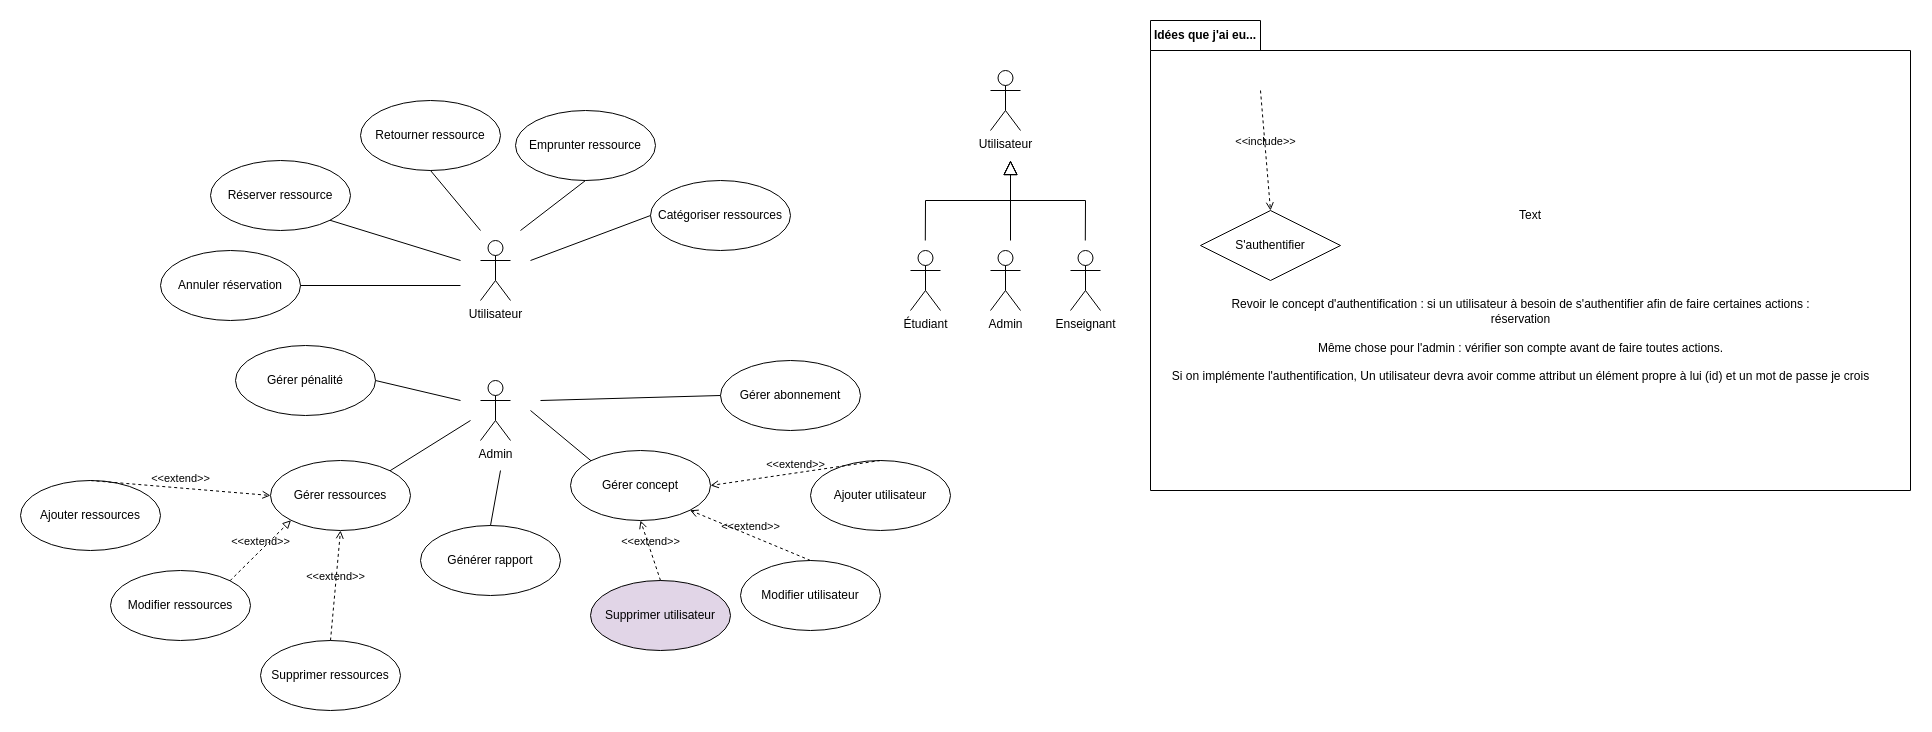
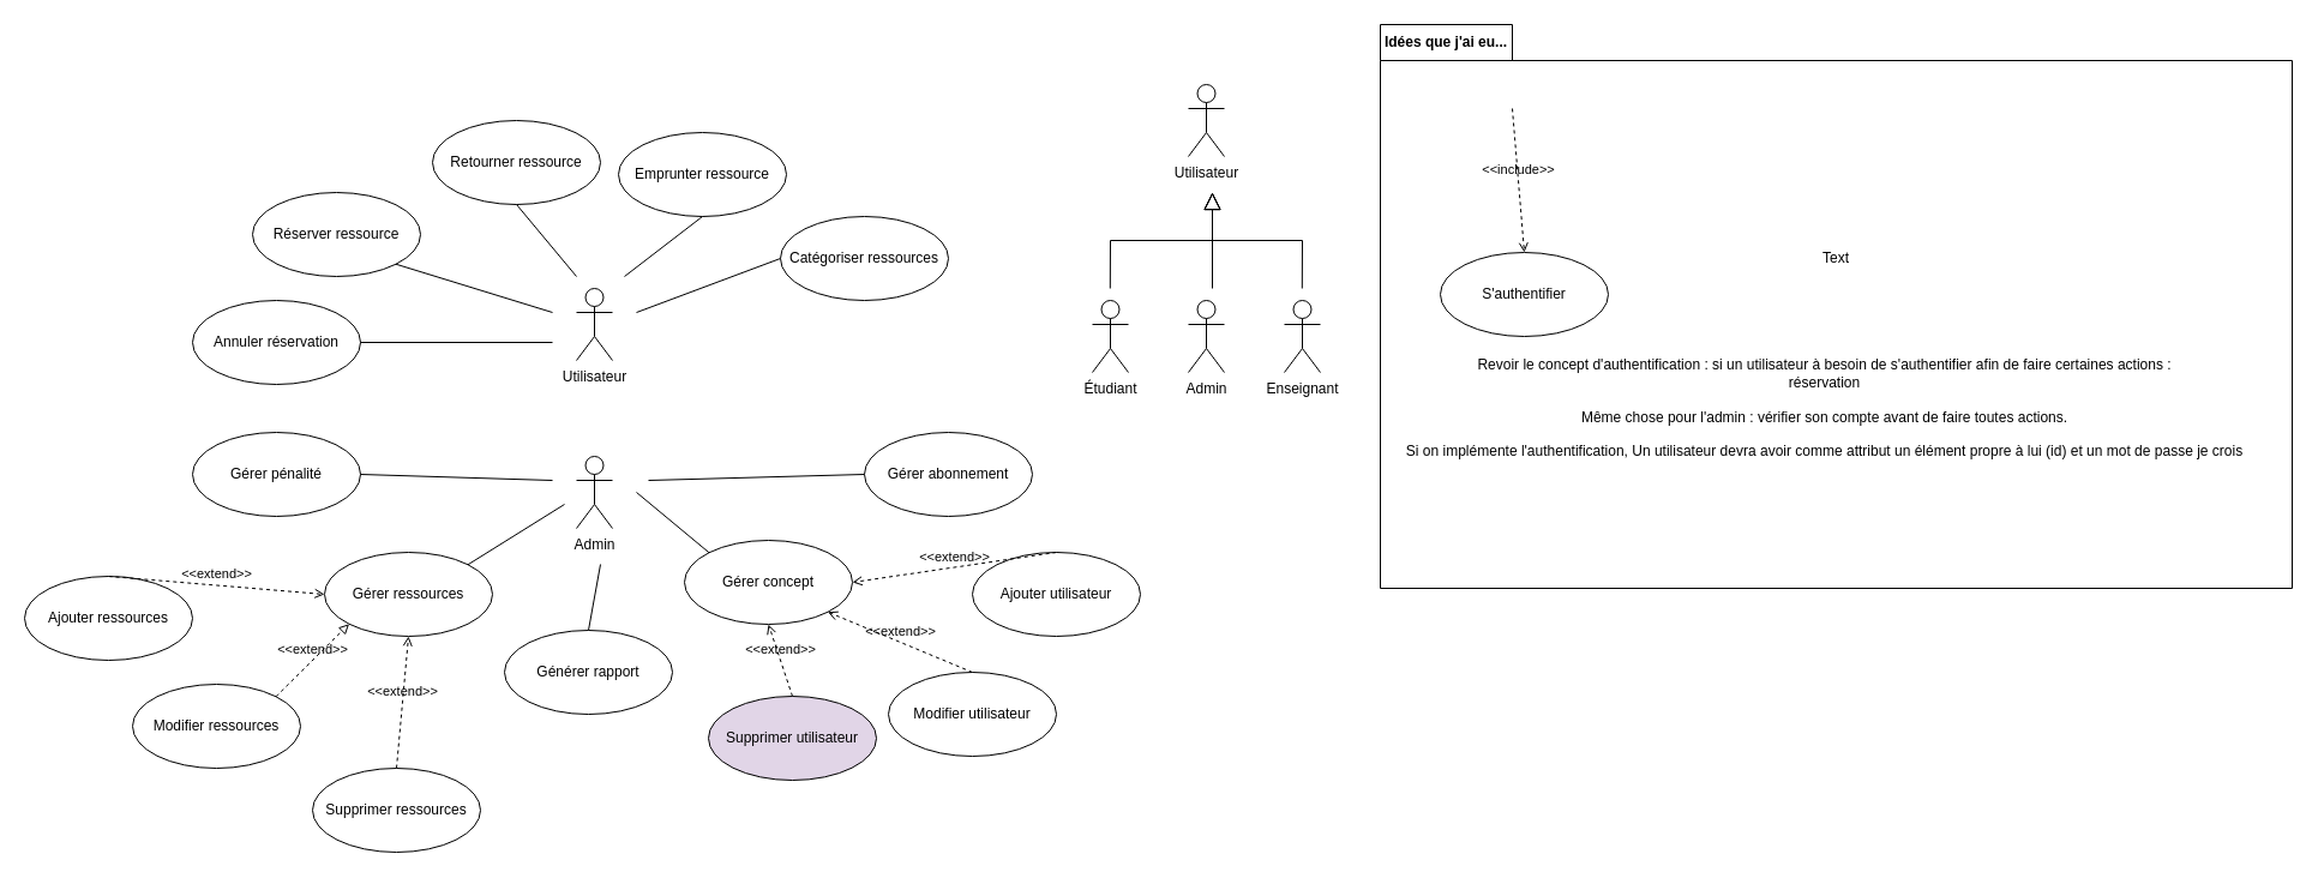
  <mxCell id="0" />
  <mxCell id="1" parent="0" />
  <mxCell id="2" value="Admin" style="shape=umlActor;verticalLabelPosition=bottom;verticalAlign=top;html=1;outlineConnect=0;" vertex="1" parent="1"><mxGeometry x="480" y="380" width="30" height="60" as="geometry" /></mxCell>
  <mxCell id="3" value="Utilisateur" style="shape=umlActor;verticalLabelPosition=bottom;verticalAlign=top;html=1;outlineConnect=0;" vertex="1" parent="1"><mxGeometry x="480" y="240" width="30" height="60" as="geometry" /></mxCell>
  <mxCell id="4" value="Gérer concept" style="ellipse;whiteSpace=wrap;html=1;" vertex="1" parent="1"><mxGeometry x="570" y="450" width="140" height="70" as="geometry" /></mxCell>
  <mxCell id="5" value="Ajouter utilisateur" style="ellipse;whiteSpace=wrap;html=1;" vertex="1" parent="1"><mxGeometry x="810" y="460" width="140" height="70" as="geometry" /></mxCell>
  <mxCell id="6" value="Modifier utilisateur" style="ellipse;whiteSpace=wrap;html=1;" vertex="1" parent="1"><mxGeometry x="740" y="560" width="140" height="70" as="geometry" /></mxCell>
  <mxCell id="7" value="Supprimer utilisateur" style="ellipse;whiteSpace=wrap;html=1;fillColor=#e1d5e7;" vertex="1" parent="1"><mxGeometry x="590" y="580" width="140" height="70" as="geometry" /></mxCell>
  <mxCell id="8" value="Gérer ressources" style="ellipse;whiteSpace=wrap;html=1;" vertex="1" parent="1"><mxGeometry x="270" y="460" width="140" height="70" as="geometry" /></mxCell>
  <mxCell id="9" value="Ajouter ressources" style="ellipse;whiteSpace=wrap;html=1;" vertex="1" parent="1"><mxGeometry x="20" y="480" width="140" height="70" as="geometry" /></mxCell>
  <mxCell id="10" value="Modifier ressources" style="ellipse;whiteSpace=wrap;html=1;" vertex="1" parent="1"><mxGeometry x="110" y="570" width="140" height="70" as="geometry" /></mxCell>
  <mxCell id="11" value="Supprimer ressources" style="ellipse;whiteSpace=wrap;html=1;" vertex="1" parent="1"><mxGeometry x="260" y="640" width="140" height="70" as="geometry" /></mxCell>
  <mxCell id="12" value="Catégoriser ressources" style="ellipse;whiteSpace=wrap;html=1;" vertex="1" parent="1"><mxGeometry x="650" y="180" width="140" height="70" as="geometry" /></mxCell>
  <mxCell id="13" value="Emprunter ressource" style="ellipse;whiteSpace=wrap;html=1;" vertex="1" parent="1"><mxGeometry x="515" y="110" width="140" height="70" as="geometry" /></mxCell>
  <mxCell id="14" value="Retourner ressource" style="ellipse;whiteSpace=wrap;html=1;" vertex="1" parent="1"><mxGeometry x="360" y="100" width="140" height="70" as="geometry" /></mxCell>
  <mxCell id="15" value="Réserver ressource" style="ellipse;whiteSpace=wrap;html=1;" vertex="1" parent="1"><mxGeometry x="210" y="160" width="140" height="70" as="geometry" /></mxCell>
  <mxCell id="16" value="&lt;div&gt;Annuler réservation&lt;/div&gt;" style="ellipse;whiteSpace=wrap;html=1;" vertex="1" parent="1"><mxGeometry x="160" y="250" width="140" height="70" as="geometry" /></mxCell>
  <mxCell id="17" value="Générer rapport" style="ellipse;whiteSpace=wrap;html=1;" vertex="1" parent="1"><mxGeometry x="420" y="525" width="140" height="70" as="geometry" /></mxCell>
  <mxCell id="18" value="Gérer abonnement" style="ellipse;whiteSpace=wrap;html=1;" vertex="1" parent="1"><mxGeometry x="720" y="360" width="140" height="70" as="geometry" /></mxCell>
- <mxCell id="19" value="Gérer pénalité" style="ellipse;whiteSpace=wrap;html=1;" vertex="1" parent="1"><mxGeometry x="235" y="345" width="140" height="70" as="geometry" /></mxCell>
+ <mxCell id="19" value="Gérer pénalité" style="ellipse;whiteSpace=wrap;html=1;" vertex="1" parent="1"><mxGeometry x="160" y="360" width="140" height="70" as="geometry" /></mxCell>
  <mxCell id="20" value="Étudiant" style="shape=umlActor;verticalLabelPosition=bottom;verticalAlign=top;html=1;outlineConnect=0;" vertex="1" parent="1"><mxGeometry x="910" y="250" width="30" height="60" as="geometry" /></mxCell>
  <mxCell id="21" value="Enseignant" style="shape=umlActor;verticalLabelPosition=bottom;verticalAlign=top;html=1;outlineConnect=0;" vertex="1" parent="1"><mxGeometry x="1070" y="250" width="30" height="60" as="geometry" /></mxCell>
  <mxCell id="22" value="Admin" style="shape=umlActor;verticalLabelPosition=bottom;verticalAlign=top;html=1;outlineConnect=0;" vertex="1" parent="1"><mxGeometry x="990" y="250" width="30" height="60" as="geometry" /></mxCell>
  <mxCell id="23" value="Utilisateur" style="shape=umlActor;verticalLabelPosition=bottom;verticalAlign=top;html=1;outlineConnect=0;" vertex="1" parent="1"><mxGeometry x="990" y="70" width="30" height="60" as="geometry" /></mxCell>
  <mxCell id="24" value="" style="endArrow=block;endFill=0;endSize=12;html=1;rounded=0;" edge="1" parent="1"><mxGeometry width="160" relative="1" as="geometry"><mxPoint x="1010" y="240" as="sourcePoint" /><mxPoint x="1010" y="160" as="targetPoint" /></mxGeometry></mxCell>
  <mxCell id="25" value="" style="endArrow=block;endFill=0;endSize=12;html=1;rounded=0;" edge="1" parent="1"><mxGeometry width="160" relative="1" as="geometry"><mxPoint x="924.81" y="240" as="sourcePoint" /><mxPoint x="1010" y="160" as="targetPoint" /><Array as="points"><mxPoint x="925" y="200" /><mxPoint x="1010" y="200" /></Array></mxGeometry></mxCell>
  <mxCell id="26" value="" style="endArrow=block;endFill=0;endSize=12;html=1;rounded=0;" edge="1" parent="1"><mxGeometry width="160" relative="1" as="geometry"><mxPoint x="1084.81" y="240" as="sourcePoint" /><mxPoint x="1010" y="160" as="targetPoint" /><Array as="points"><mxPoint x="1085" y="200" /><mxPoint x="1010" y="200" /></Array></mxGeometry></mxCell>
  <mxCell id="27" value="&amp;lt;&amp;lt;extend&amp;gt;&amp;gt;" style="html=1;verticalAlign=bottom;labelBackgroundColor=none;endArrow=open;endFill=0;dashed=1;rounded=0;exitX=0.5;exitY=0;exitDx=0;exitDy=0;entryX=0;entryY=0.5;entryDx=0;entryDy=0;" edge="1" parent="1" source="9" target="8"><mxGeometry width="160" relative="1" as="geometry"><mxPoint x="-90" y="470" as="sourcePoint" /><mxPoint x="70" y="470" as="targetPoint" /></mxGeometry></mxCell>
  <mxCell id="28" value="&amp;lt;&amp;lt;extend&amp;gt;&amp;gt;" style="html=1;verticalAlign=bottom;labelBackgroundColor=none;endArrow=block;endFill=0;dashed=1;rounded=0;exitX=1;exitY=0;exitDx=0;exitDy=0;entryX=0;entryY=1;entryDx=0;entryDy=0;" edge="1" parent="1" source="10" target="8"><mxGeometry width="160" relative="1" as="geometry"><mxPoint x="230" y="530" as="sourcePoint" /><mxPoint x="280" y="505" as="targetPoint" /></mxGeometry></mxCell>
  <mxCell id="29" value="&amp;lt;&amp;lt;extend&amp;gt;&amp;gt;" style="html=1;verticalAlign=bottom;labelBackgroundColor=none;endArrow=open;endFill=0;dashed=1;rounded=0;exitX=0.5;exitY=0;exitDx=0;exitDy=0;entryX=0.5;entryY=1;entryDx=0;entryDy=0;" edge="1" parent="1" source="11" target="8"><mxGeometry width="160" relative="1" as="geometry"><mxPoint x="329" y="610" as="sourcePoint" /><mxPoint x="301" y="530" as="targetPoint" /></mxGeometry></mxCell>
  <mxCell id="30" value="&amp;lt;&amp;lt;extend&amp;gt;&amp;gt;" style="html=1;verticalAlign=bottom;labelBackgroundColor=none;endArrow=open;endFill=0;dashed=1;rounded=0;exitX=0.5;exitY=0;exitDx=0;exitDy=0;entryX=0.5;entryY=1;entryDx=0;entryDy=0;" edge="1" parent="1" source="7" target="4"><mxGeometry width="160" relative="1" as="geometry"><mxPoint x="340" y="650" as="sourcePoint" /><mxPoint x="350" y="540" as="targetPoint" /></mxGeometry></mxCell>
  <mxCell id="31" value="&amp;lt;&amp;lt;extend&amp;gt;&amp;gt;" style="html=1;verticalAlign=bottom;labelBackgroundColor=none;endArrow=open;endFill=0;dashed=1;rounded=0;exitX=0.5;exitY=0;exitDx=0;exitDy=0;entryX=1;entryY=1;entryDx=0;entryDy=0;" edge="1" parent="1" source="6" target="4"><mxGeometry width="160" relative="1" as="geometry"><mxPoint x="540" y="650" as="sourcePoint" /><mxPoint x="530" y="570" as="targetPoint" /></mxGeometry></mxCell>
  <mxCell id="32" value="&amp;lt;&amp;lt;extend&amp;gt;&amp;gt;" style="html=1;verticalAlign=bottom;labelBackgroundColor=none;endArrow=open;endFill=0;dashed=1;rounded=0;exitX=0.5;exitY=0;exitDx=0;exitDy=0;entryX=1;entryY=0.5;entryDx=0;entryDy=0;" edge="1" parent="1" source="5" target="4"><mxGeometry width="160" relative="1" as="geometry"><mxPoint x="765" y="570" as="sourcePoint" /><mxPoint x="699" y="500" as="targetPoint" /></mxGeometry></mxCell>
  <mxCell id="33" value="" style="edgeStyle=none;html=1;endArrow=none;verticalAlign=bottom;rounded=0;entryX=1;entryY=0.5;entryDx=0;entryDy=0;" edge="1" parent="1" target="19"><mxGeometry width="160" relative="1" as="geometry"><mxPoint x="460" y="400" as="sourcePoint" /><mxPoint x="450" y="110" as="targetPoint" /></mxGeometry></mxCell>
  <mxCell id="34" value="" style="edgeStyle=none;html=1;endArrow=none;verticalAlign=bottom;rounded=0;entryX=0.5;entryY=0;entryDx=0;entryDy=0;" edge="1" parent="1" target="17"><mxGeometry width="160" relative="1" as="geometry"><mxPoint x="500" y="470" as="sourcePoint" /><mxPoint x="399" y="480" as="targetPoint" /></mxGeometry></mxCell>
  <mxCell id="35" value="" style="edgeStyle=none;html=1;endArrow=none;verticalAlign=bottom;rounded=0;entryX=0;entryY=0;entryDx=0;entryDy=0;" edge="1" parent="1" target="4"><mxGeometry width="160" relative="1" as="geometry"><mxPoint x="530" y="410" as="sourcePoint" /><mxPoint x="510" y="520" as="targetPoint" /></mxGeometry></mxCell>
  <mxCell id="36" value="" style="edgeStyle=none;html=1;endArrow=none;verticalAlign=bottom;rounded=0;entryX=1;entryY=0.5;entryDx=0;entryDy=0;" edge="1" parent="1" target="16"><mxGeometry width="160" relative="1" as="geometry"><mxPoint x="460" y="285" as="sourcePoint" /><mxPoint x="399" y="550" as="targetPoint" /></mxGeometry></mxCell>
  <mxCell id="37" value="" style="edgeStyle=none;html=1;endArrow=none;verticalAlign=bottom;rounded=0;entryX=1;entryY=1;entryDx=0;entryDy=0;" edge="1" parent="1" target="15"><mxGeometry width="160" relative="1" as="geometry"><mxPoint x="460" y="260" as="sourcePoint" /><mxPoint x="310" y="295" as="targetPoint" /></mxGeometry></mxCell>
  <mxCell id="38" value="" style="edgeStyle=none;html=1;endArrow=none;verticalAlign=bottom;rounded=0;entryX=0.5;entryY=1;entryDx=0;entryDy=0;" edge="1" parent="1" target="14"><mxGeometry width="160" relative="1" as="geometry"><mxPoint x="480" y="230" as="sourcePoint" /><mxPoint x="339" y="230" as="targetPoint" /></mxGeometry></mxCell>
  <mxCell id="39" value="" style="edgeStyle=none;html=1;endArrow=none;verticalAlign=bottom;rounded=0;entryX=0.5;entryY=1;entryDx=0;entryDy=0;" edge="1" parent="1" target="13"><mxGeometry width="160" relative="1" as="geometry"><mxPoint x="520" y="230" as="sourcePoint" /><mxPoint x="440" y="180" as="targetPoint" /></mxGeometry></mxCell>
  <mxCell id="40" value="" style="edgeStyle=none;html=1;endArrow=none;verticalAlign=bottom;rounded=0;entryX=0;entryY=0.5;entryDx=0;entryDy=0;" edge="1" parent="1" target="12"><mxGeometry width="160" relative="1" as="geometry"><mxPoint x="530" y="260" as="sourcePoint" /><mxPoint x="595" y="190" as="targetPoint" /></mxGeometry></mxCell>
  <mxCell id="41" value="" style="edgeStyle=none;html=1;endArrow=none;verticalAlign=bottom;rounded=0;entryX=1;entryY=0;entryDx=0;entryDy=0;" edge="1" parent="1" target="8"><mxGeometry width="160" relative="1" as="geometry"><mxPoint x="470" y="420" as="sourcePoint" /><mxPoint x="300" y="425" as="targetPoint" /></mxGeometry></mxCell>
  <mxCell id="42" value="" style="edgeStyle=none;html=1;endArrow=none;verticalAlign=bottom;rounded=0;exitX=0;exitY=0.5;exitDx=0;exitDy=0;" edge="1" parent="1" source="18"><mxGeometry width="160" relative="1" as="geometry"><mxPoint x="470" y="420" as="sourcePoint" /><mxPoint x="540" y="400" as="targetPoint" /></mxGeometry></mxCell>
- <mxCell id="43" value="S'authentifier" style="rhombus;whiteSpace=wrap;html=1;" vertex="1" parent="1"><mxGeometry x="1200" y="210" width="140" height="70" as="geometry" /></mxCell>
+ <mxCell id="43" value="S'authentifier" style="ellipse;whiteSpace=wrap;html=1;" vertex="1" parent="1"><mxGeometry x="1200" y="210" width="140" height="70" as="geometry" /></mxCell>
  <mxCell id="44" value="&amp;lt;&amp;lt;include&amp;gt;&amp;gt;" style="html=1;verticalAlign=bottom;labelBackgroundColor=none;endArrow=open;endFill=0;dashed=1;rounded=0;entryX=0.5;entryY=0;entryDx=0;entryDy=0;" edge="1" parent="1" target="43"><mxGeometry width="160" relative="1" as="geometry"><mxPoint x="1260" y="90" as="sourcePoint" /><mxPoint x="1020" y="-480" as="targetPoint" /></mxGeometry></mxCell>
  <mxCell id="45" value="&lt;div&gt;Revoir le concept d'authentification : si un utilisateur à besoin de s'authentifier afin de faire certaines actions : &lt;br&gt;&lt;/div&gt;&lt;div&gt;réservation&lt;/div&gt;&lt;div&gt;&lt;br&gt;&lt;/div&gt;&lt;div&gt;Même chose pour l'admin : vérifier son compte avant de faire toutes actions.&lt;/div&gt;&lt;div&gt;&lt;br&gt;&lt;/div&gt;&lt;div&gt;Si on implémente l'authentification, Un utilisateur devra avoir comme attribut un élément propre à lui (id) et un mot de passe je crois&lt;br&gt;&lt;/div&gt;" style="text;html=1;align=center;verticalAlign=middle;resizable=0;points=[];autosize=1;strokeColor=none;fillColor=none;" vertex="1" parent="1"><mxGeometry x="1160" y="290" width="720" height="100" as="geometry" /></mxCell>
  <mxCell id="46" value="Idées que j'ai eu..." style="shape=folder;fontStyle=1;tabWidth=110;tabHeight=30;tabPosition=left;html=1;boundedLbl=1;labelInHeader=1;container=1;collapsible=0;whiteSpace=wrap;fillColor=none;" vertex="1" parent="1"><mxGeometry x="1150" y="20" width="760" height="470" as="geometry" /></mxCell>
  <mxCell id="47" value="Text" style="html=1;strokeColor=none;resizeWidth=1;resizeHeight=1;fillColor=none;part=1;connectable=0;allowArrows=0;deletable=0;whiteSpace=wrap;" vertex="1" parent="46"><mxGeometry width="760" height="329" relative="1" as="geometry"><mxPoint y="30" as="offset" /></mxGeometry></mxCell>
